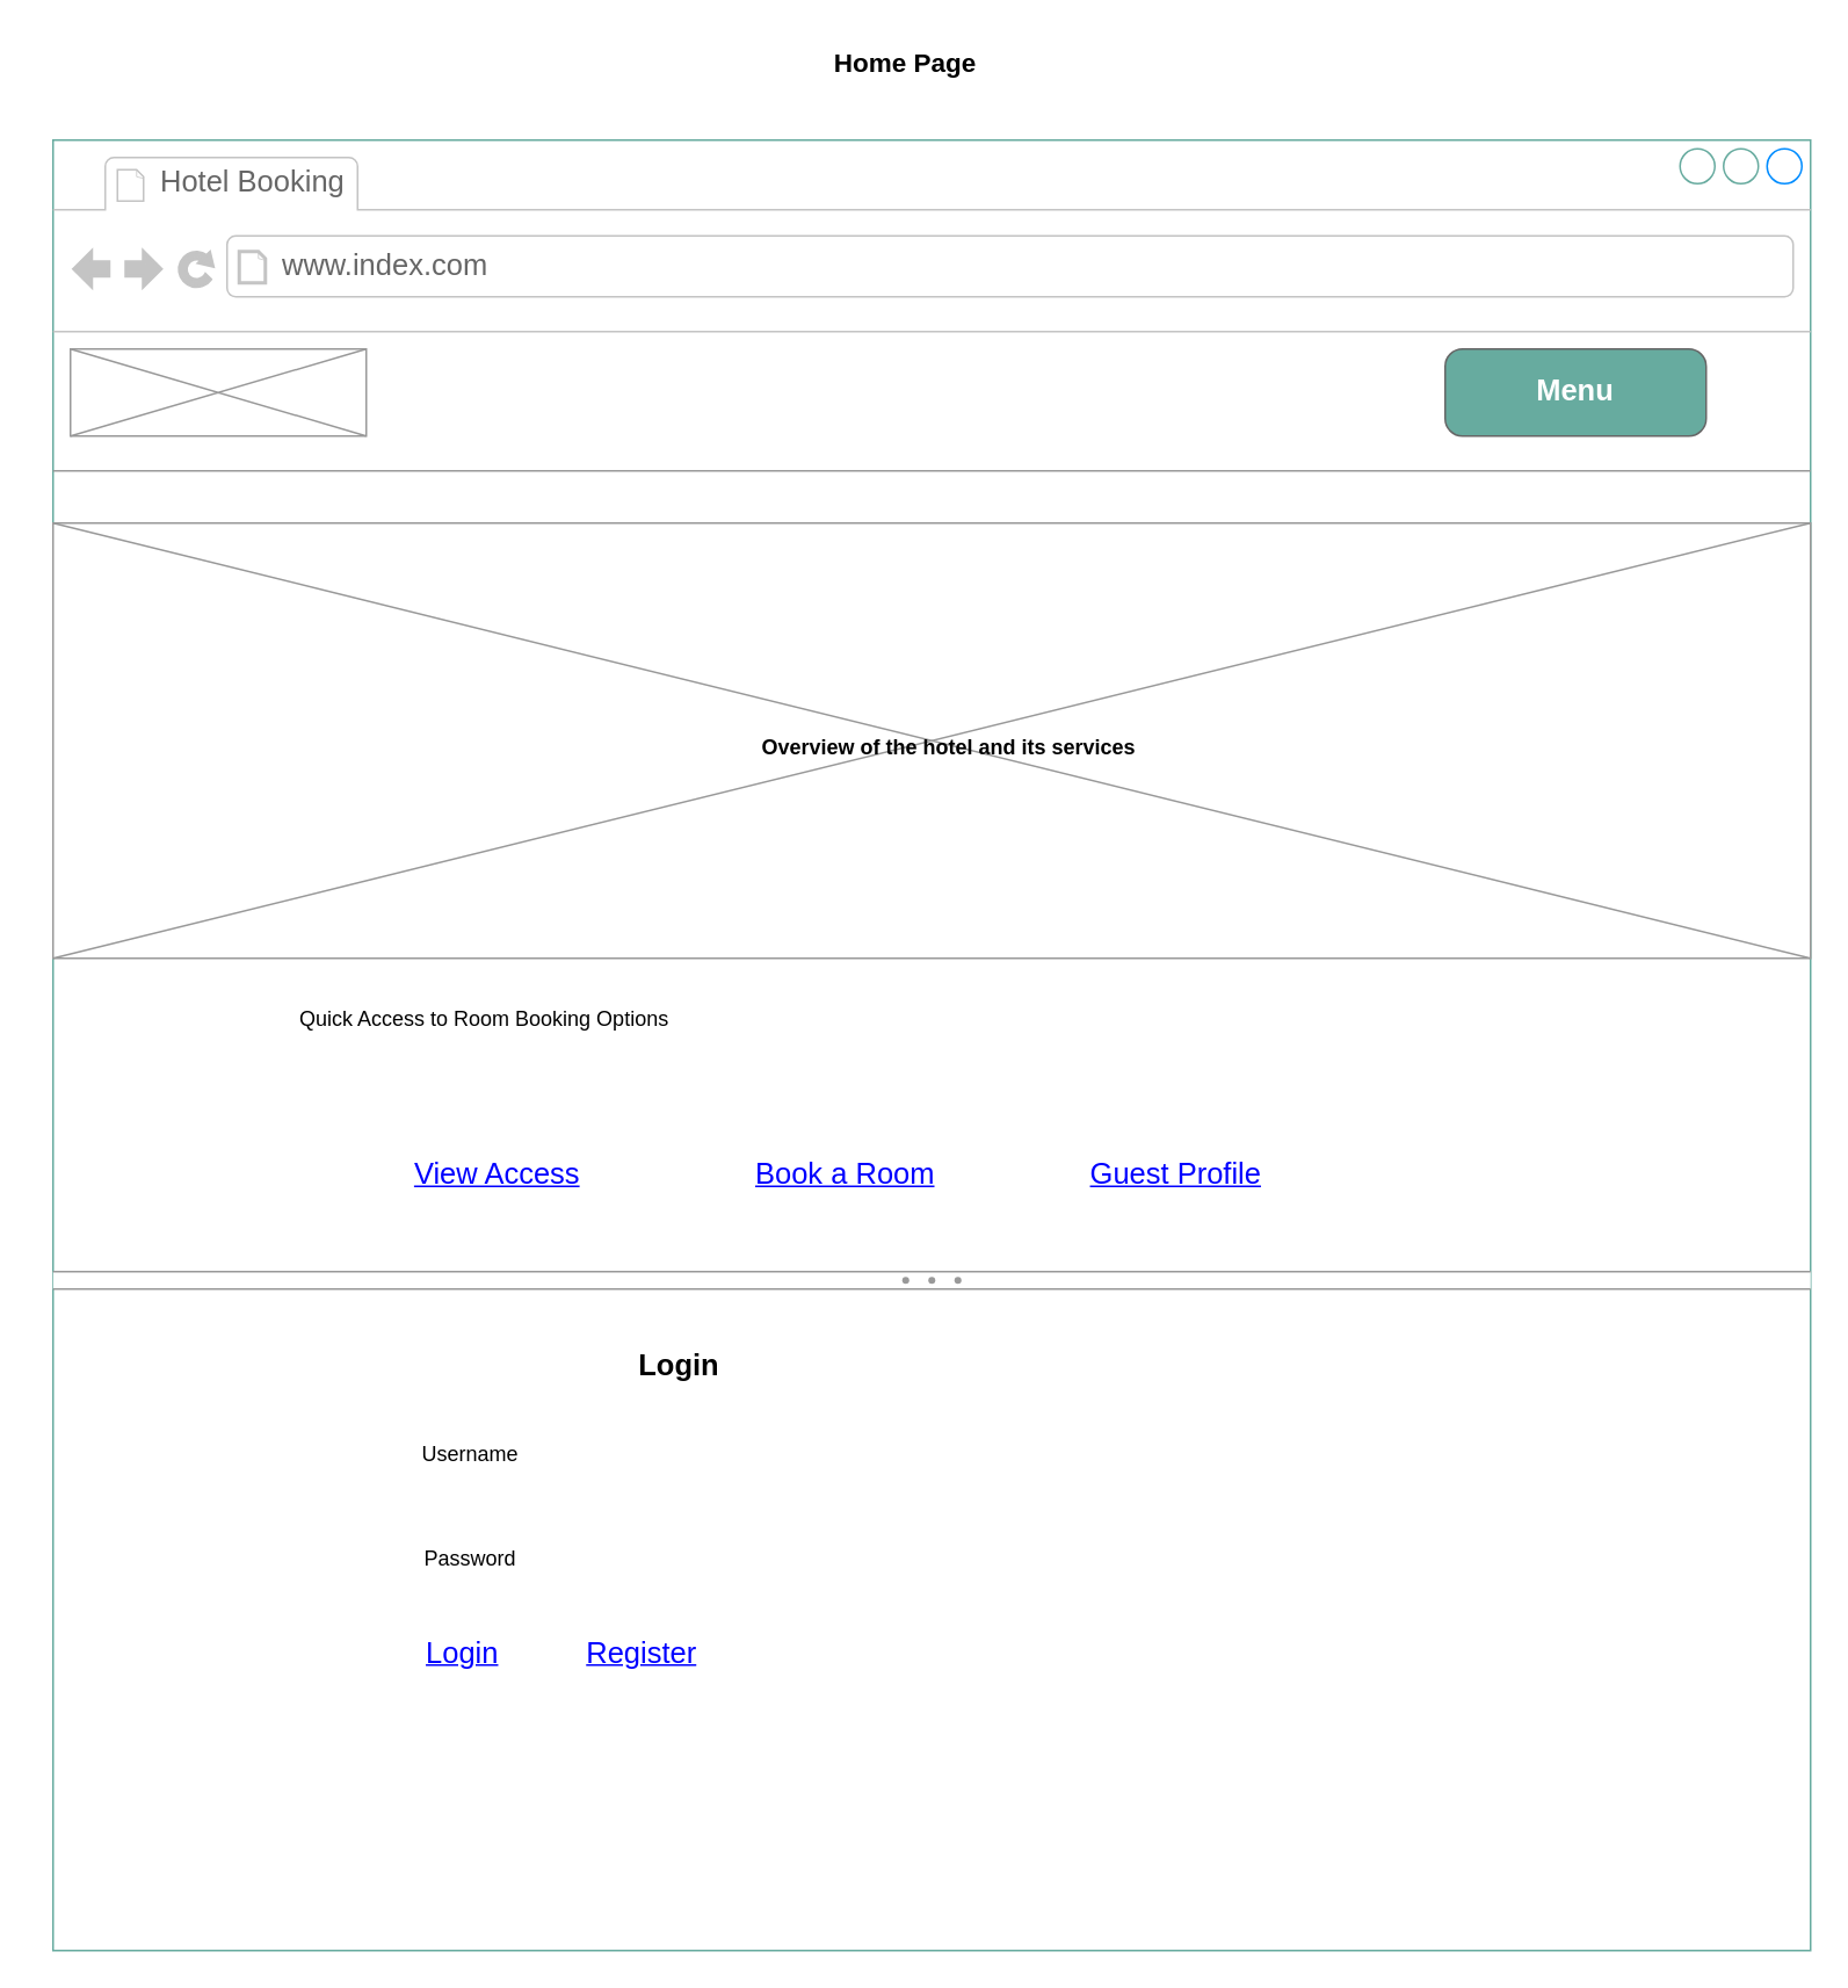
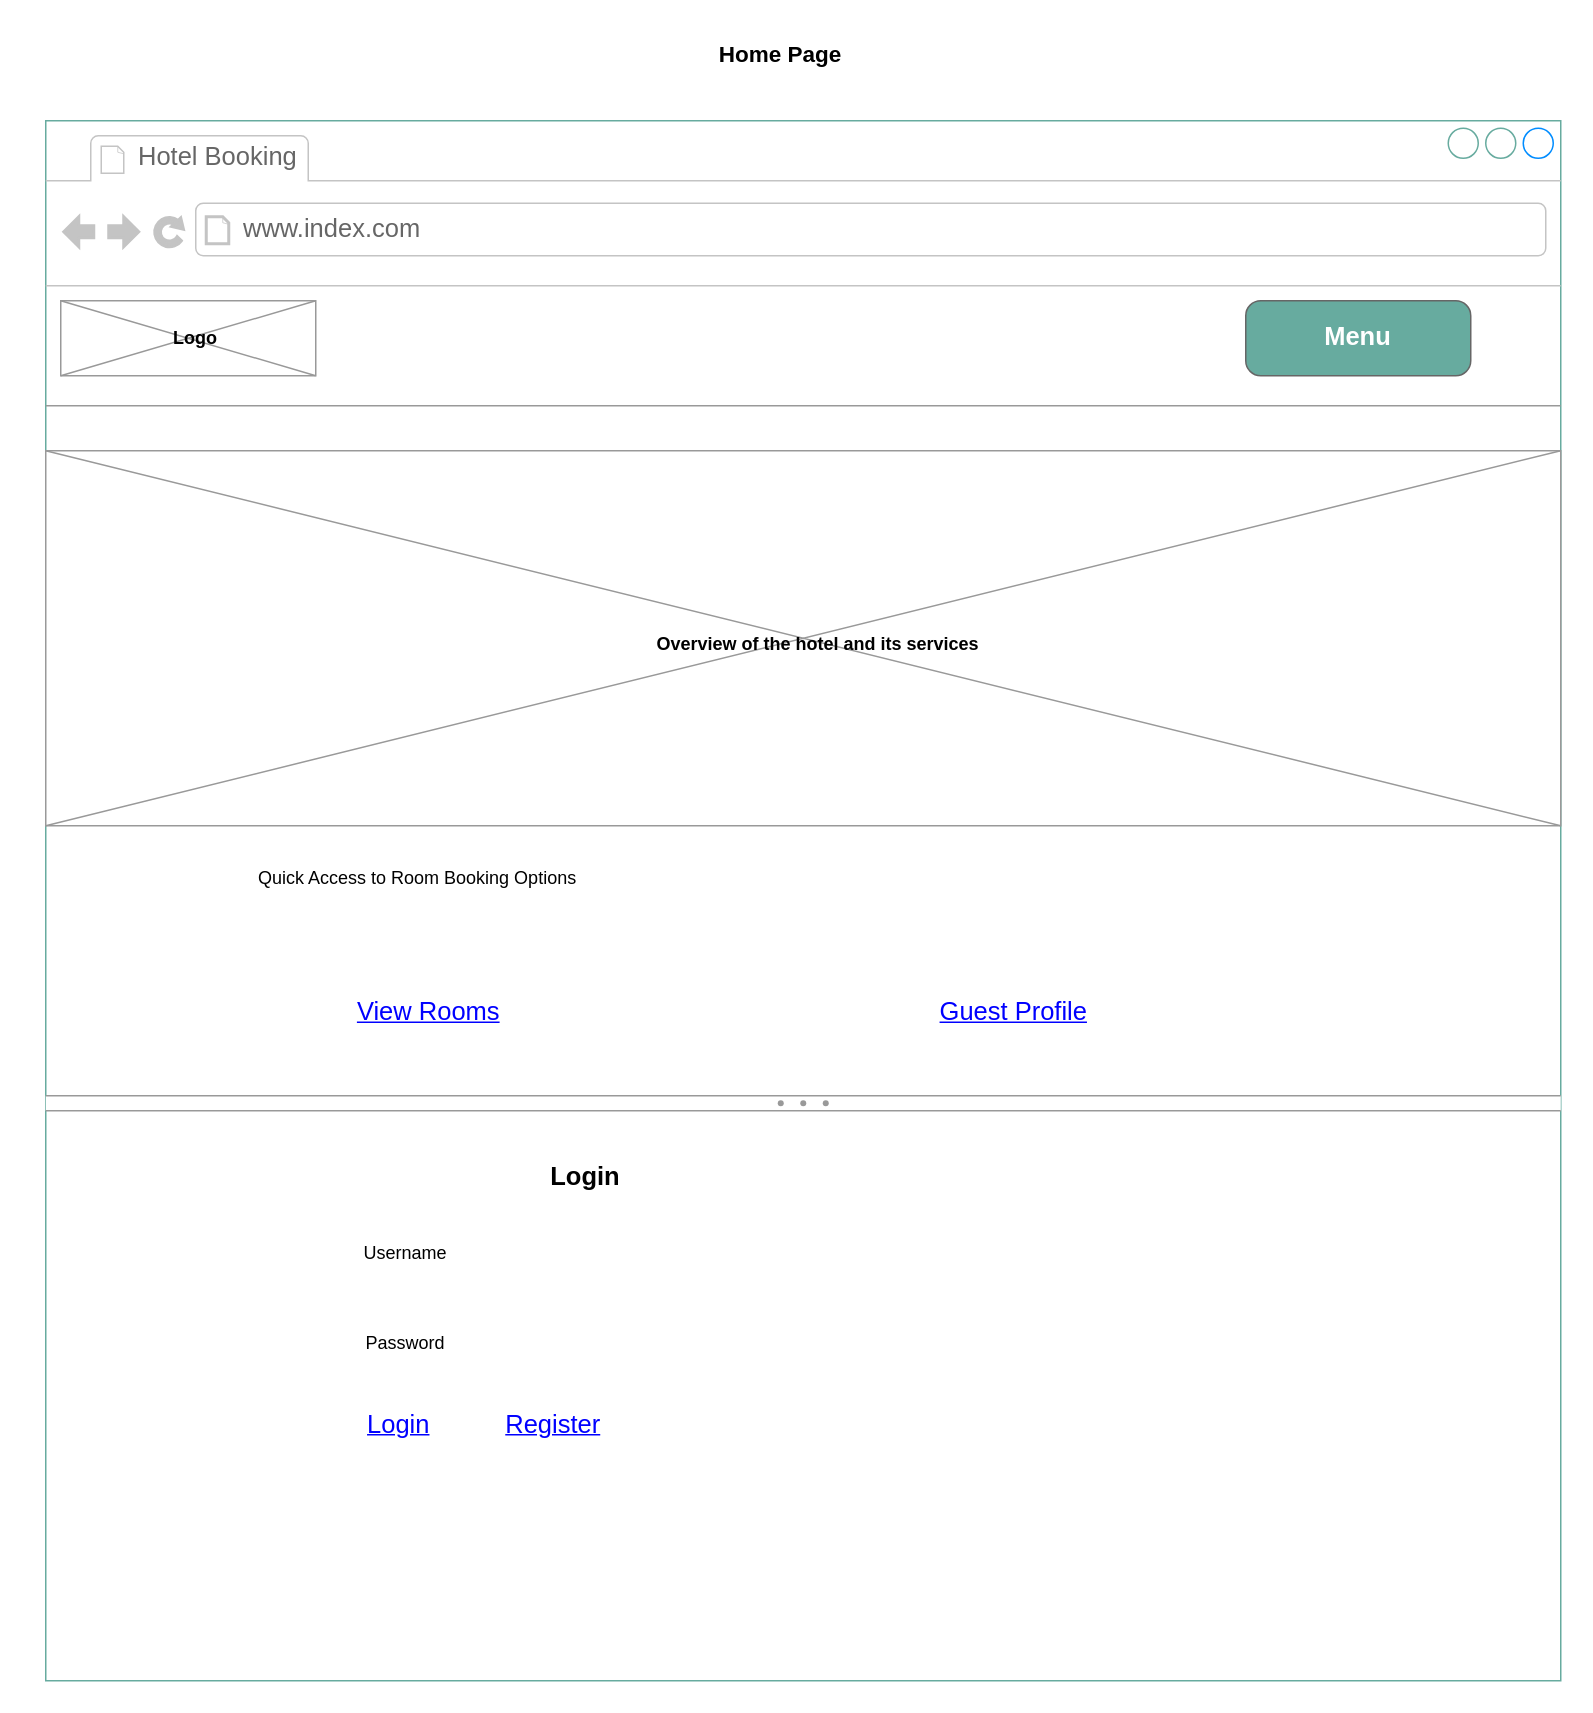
  <mxCell id="0" />
  <mxCell id="1" parent="0" />
  <mxCell id="2" value="" style="strokeWidth=1;shadow=0;dashed=0;align=center;html=1;shape=mxgraph.mockup.containers.browserWindow;rSize=0;strokeColor=#67AB9F;strokeColor2=#008cff;strokeColor3=#c4c4c4;mainText=,;recursiveResize=0;" vertex="1" parent="1"><mxGeometry x="30" y="80" width="1010" height="1040" as="geometry" /></mxCell>
  <mxCell id="3" value="Hotel Booking" style="strokeWidth=1;shadow=0;dashed=0;align=center;html=1;shape=mxgraph.mockup.containers.anchor;fontSize=17;fontColor=#666666;align=left;whiteSpace=wrap;" vertex="1" parent="2"><mxGeometry x="60" y="12" width="110" height="26" as="geometry" /></mxCell>
  <mxCell id="4" value="www.index.com" style="strokeWidth=1;shadow=0;dashed=0;align=center;html=1;shape=mxgraph.mockup.containers.anchor;rSize=0;fontSize=17;fontColor=#666666;align=left;" vertex="1" parent="2"><mxGeometry x="130" y="60" width="250" height="26" as="geometry" /></mxCell>
  <mxCell id="5" value="Menu" style="strokeWidth=1;shadow=0;dashed=0;align=center;html=1;shape=mxgraph.mockup.buttons.button;strokeColor=#666666;fontColor=#ffffff;mainText=;buttonStyle=round;fontSize=17;fontStyle=1;fillColor=#67AB9F;whiteSpace=wrap;" vertex="1" parent="2"><mxGeometry x="800" y="120" width="150" height="50" as="geometry" /></mxCell>
  <mxCell id="6" value="" style="verticalLabelPosition=bottom;shadow=0;dashed=0;align=center;html=1;verticalAlign=top;strokeWidth=1;shape=mxgraph.mockup.graphics.simpleIcon;strokeColor=#999999;" vertex="1" parent="2"><mxGeometry x="10" y="120" width="170" height="50" as="geometry" /></mxCell>
+ <mxCell id="7" value="&lt;b&gt;Logo&lt;/b&gt;" style="text;html=1;align=center;verticalAlign=middle;whiteSpace=wrap;rounded=0;" vertex="1" parent="2"><mxGeometry x="70" y="130" width="60" height="30" as="geometry" /></mxCell>
  <mxCell id="8" value="" style="verticalLabelPosition=bottom;shadow=0;dashed=0;align=center;html=1;verticalAlign=top;strokeWidth=1;shape=mxgraph.mockup.graphics.simpleIcon;strokeColor=#999999;" vertex="1" parent="2"><mxGeometry y="220" width="1010" height="250" as="geometry" /></mxCell>
  <mxCell id="9" value="&lt;b&gt;Overview of the hotel and its services&lt;/b&gt;" style="text;html=1;align=center;verticalAlign=middle;whiteSpace=wrap;rounded=0;" vertex="1" parent="2"><mxGeometry x="340" y="334" width="350" height="30" as="geometry" /></mxCell>
  <mxCell id="10" value="Quick Access to Room Booking Options" style="text;html=1;align=left;verticalAlign=middle;whiteSpace=wrap;rounded=0;" vertex="1" parent="2"><mxGeometry x="140" y="490" width="400" height="30" as="geometry" /></mxCell>
- <mxCell id="11" value="View Access" style="shape=rectangle;strokeColor=none;fillColor=none;linkText=;fontSize=17;fontColor=#0000ff;fontStyle=4;html=1;align=center;" vertex="1" parent="2"><mxGeometry x="180" y="580" width="150" height="30" as="geometry" /></mxCell>
- <mxCell id="12" value="Book a Room" style="shape=rectangle;strokeColor=none;fillColor=none;linkText=;fontSize=17;fontColor=#0000ff;fontStyle=4;html=1;align=center;" vertex="1" parent="2"><mxGeometry x="380" y="580" width="150" height="30" as="geometry" /></mxCell>
+ <mxCell id="11" value="View Rooms" style="shape=rectangle;strokeColor=none;fillColor=none;linkText=;fontSize=17;fontColor=#0000ff;fontStyle=4;html=1;align=center;" vertex="1" parent="2"><mxGeometry x="180" y="580" width="150" height="30" as="geometry" /></mxCell>
  <mxCell id="13" value="Guest Profile" style="shape=rectangle;strokeColor=none;fillColor=none;linkText=;fontSize=17;fontColor=#0000ff;fontStyle=4;html=1;align=center;" vertex="1" parent="2"><mxGeometry x="570" y="580" width="150" height="30" as="geometry" /></mxCell>
  <mxCell id="14" value="&lt;b style=&quot;font-size: 17px;&quot;&gt;&lt;font style=&quot;font-size: 17px;&quot;&gt;Login&lt;/font&gt;&lt;/b&gt;" style="text;html=1;align=center;verticalAlign=middle;whiteSpace=wrap;rounded=0;fontSize=17;" vertex="1" parent="2"><mxGeometry x="330" y="690" width="60" height="30" as="geometry" /></mxCell>
  <mxCell id="15" value="" style="verticalLabelPosition=bottom;shadow=0;dashed=0;align=center;html=1;verticalAlign=top;strokeWidth=1;shape=mxgraph.mockup.forms.splitter;strokeColor=#999999;" vertex="1" parent="2"><mxGeometry y="650" width="1010" height="10" as="geometry" /></mxCell>
  <mxCell id="16" value="Username" style="text;html=1;align=center;verticalAlign=middle;whiteSpace=wrap;rounded=0;" vertex="1" parent="2"><mxGeometry x="210" y="740" width="60" height="30" as="geometry" /></mxCell>
  <mxCell id="17" value="Password" style="text;html=1;align=center;verticalAlign=middle;whiteSpace=wrap;rounded=0;" vertex="1" parent="2"><mxGeometry x="210" y="800" width="60" height="30" as="geometry" /></mxCell>
  <mxCell id="18" value="Login" style="shape=rectangle;strokeColor=none;fillColor=none;linkText=;fontSize=17;fontColor=#0000ff;fontStyle=4;html=1;align=center;" vertex="1" parent="2"><mxGeometry x="170" y="860" width="130" height="20" as="geometry" /></mxCell>
  <mxCell id="19" value="Register" style="shape=rectangle;strokeColor=none;fillColor=none;linkText=;fontSize=17;fontColor=#0000ff;fontStyle=4;html=1;align=center;" vertex="1" parent="2"><mxGeometry x="270" y="860" width="135" height="20" as="geometry" /></mxCell>
  <mxCell id="20" value="" style="verticalLabelPosition=bottom;shadow=0;dashed=0;align=center;html=1;verticalAlign=top;strokeWidth=1;shape=mxgraph.mockup.markup.line;strokeColor=#999999;" vertex="1" parent="2"><mxGeometry y="180" width="1010" height="20" as="geometry" /></mxCell>
  <mxCell id="21" value="&lt;b&gt;&lt;font style=&quot;font-size: 15px;&quot;&gt;Home Page&lt;/font&gt;&lt;/b&gt;" style="text;html=1;align=center;verticalAlign=middle;whiteSpace=wrap;rounded=0;" vertex="1" parent="1"><mxGeometry x="20" y="20" width="1000" height="30" as="geometry" /></mxCell>
